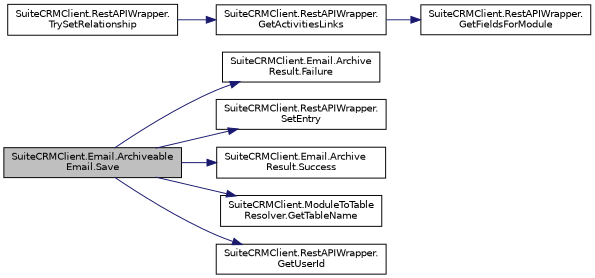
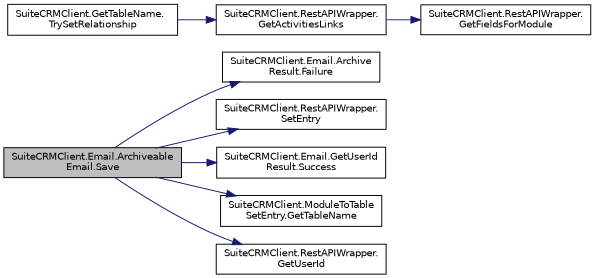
  digraph {
    rankdir=LR
    node [color=black fillcolor=white fontname=Helvetica fontsize=10 shape=record style=filled]
    edge [color=midnightblue fontname=Helvetica fontsize=10 labelfontname=Helvetica labelfontsize=10 style=solid]
    n1 [fillcolor=grey75 fontcolor=black height=0.2 label="SuiteCRMClient.Email.Archiveable\lEmail.Save" width=0.4]
    n2 [height=0.2 label="SuiteCRMClient.Email.Archive\lResult.Failure" width=0.4]
    n3 [height=0.2 label="SuiteCRMClient.RestAPIWrapper.\lSetEntry" width=0.4]
-   n4 [height=0.2 label="SuiteCRMClient.Email.Archive\lResult.Success" width=0.4]
-   n5 [height=0.2 label="SuiteCRMClient.ModuleToTable\lResolver.GetTableName" width=0.4]
+   n4 [height=0.2 label="SuiteCRMClient.Email.GetUserId\lResult.Success" width=0.4]
+   n5 [height=0.2 label="SuiteCRMClient.ModuleToTable\lSetEntry.GetTableName" width=0.4]
    n6 [height=0.2 label="SuiteCRMClient.RestAPIWrapper.\lGetUserId" width=0.4]
-   n7 [height=0.2 label="SuiteCRMClient.RestAPIWrapper.\lTrySetRelationship" width=0.4]
+   n7 [height=0.2 label="SuiteCRMClient.GetTableName.\lTrySetRelationship" width=0.4]
    n8 [height=0.2 label="SuiteCRMClient.RestAPIWrapper.\lGetActivitiesLinks" width=0.4]
    n9 [height=0.2 label="SuiteCRMClient.RestAPIWrapper.\lGetFieldsForModule" width=0.4]
    n1 -> n2
    n1 -> n3
    n1 -> n4
    n1 -> n5
    n1 -> n6
    n7 -> n8
    n8 -> n9
  }
